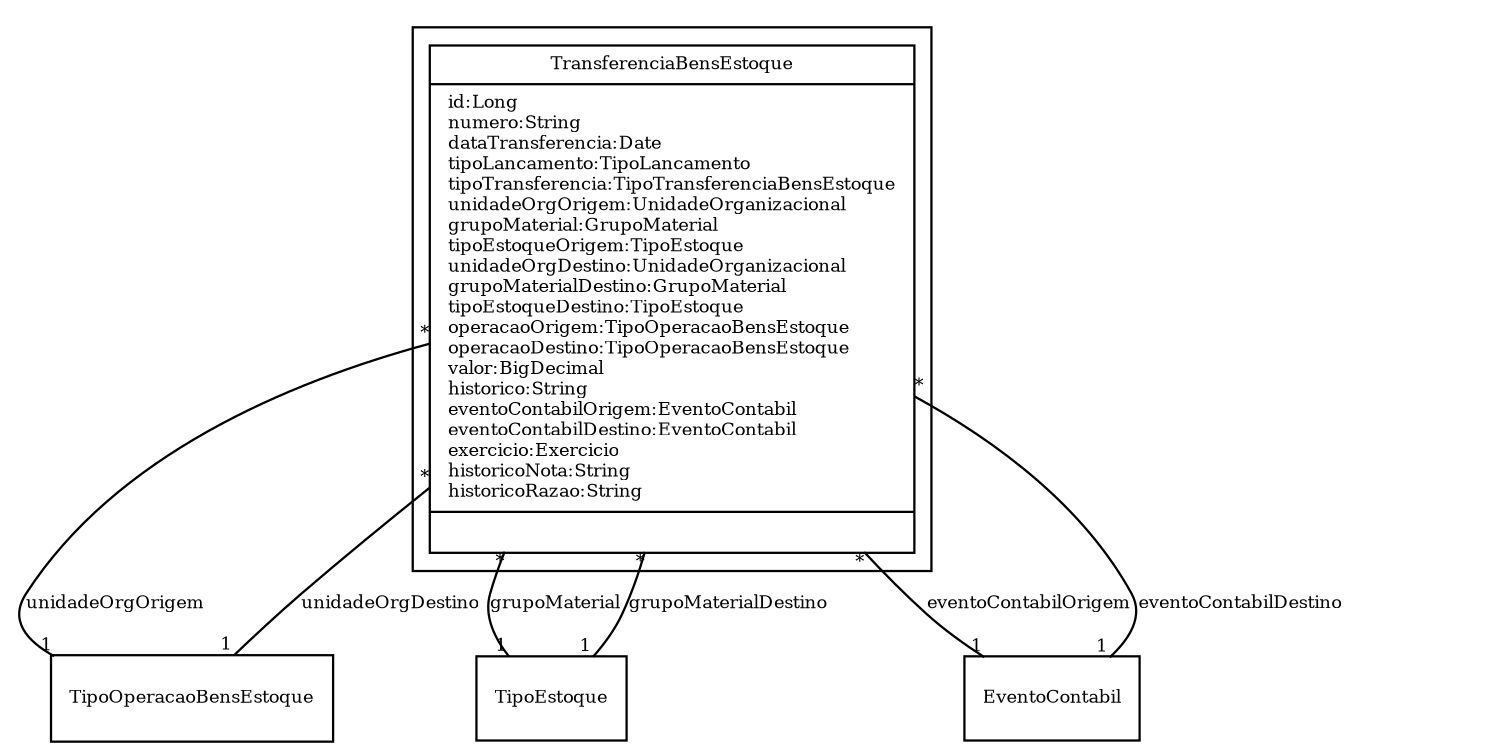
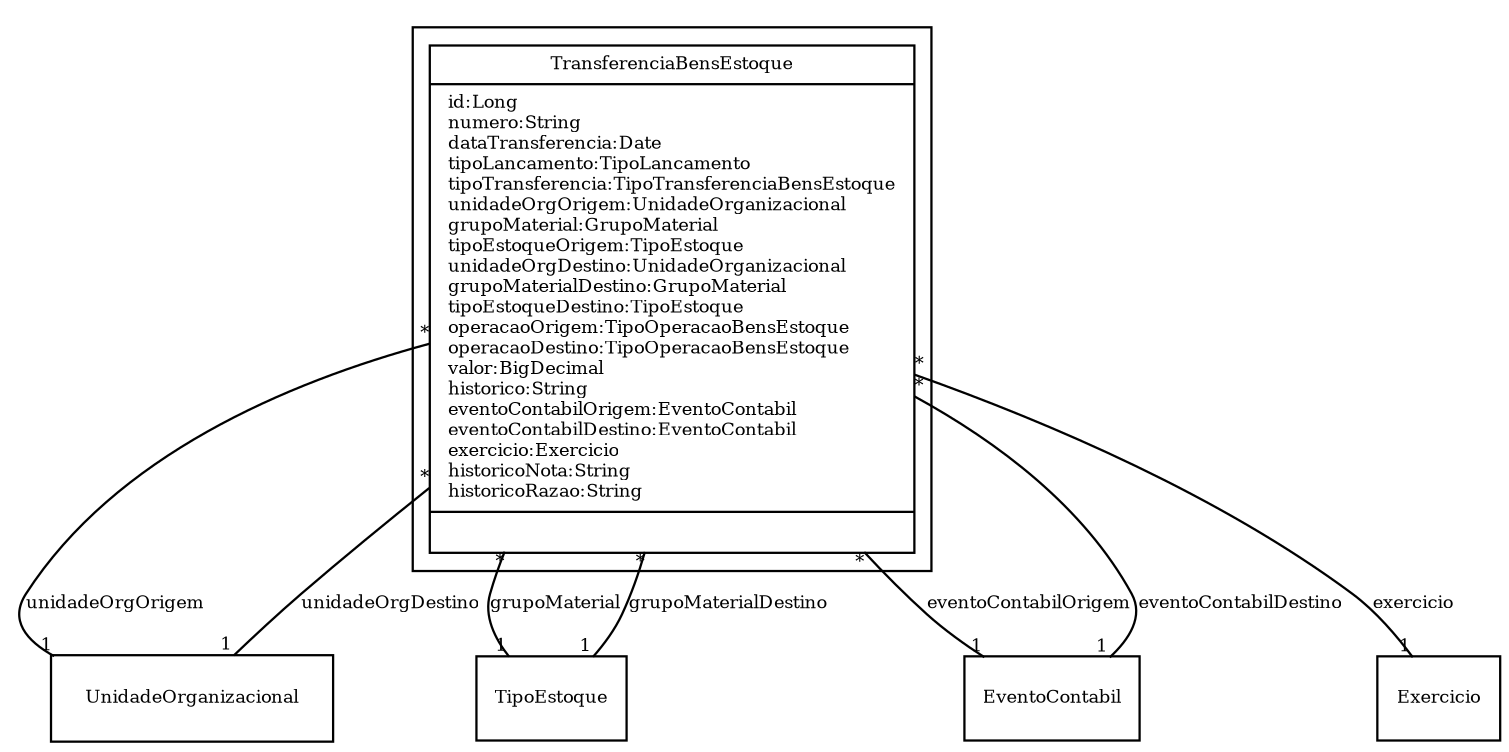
  digraph {
    fontname="Times-Roman"
    fontsize=8
    node [fontname="Times-Roman" fontsize=8 shape=record]
    edge [arrowhead=none fontname="Times-Roman" fontsize=8 headlabel=1 taillabel="*"]
    n1 [label="{TransferenciaBensEstoque|id:Long\lnumero:String\ldataTransferencia:Date\ltipoLancamento:TipoLancamento\ltipoTransferencia:TipoTransferenciaBensEstoque\lunidadeOrgOrigem:UnidadeOrganizacional\lgrupoMaterial:GrupoMaterial\ltipoEstoqueOrigem:TipoEstoque\lunidadeOrgDestino:UnidadeOrganizacional\lgrupoMaterialDestino:GrupoMaterial\ltipoEstoqueDestino:TipoEstoque\loperacaoOrigem:TipoOperacaoBensEstoque\loperacaoDestino:TipoOperacaoBensEstoque\lvalor:BigDecimal\lhistorico:String\leventoContabilOrigem:EventoContabil\leventoContabilDestino:EventoContabil\lexercicio:Exercicio\lhistoricoNota:String\lhistoricoRazao:String\l|\l}"]
-   UnidadeOrganizacional [label=TipoOperacaoBensEstoque]
+   UnidadeOrganizacional
    n3 [label=TipoEstoque]
    EventoContabil
+   Exercicio
    subgraph cluster_1 {
      n1
    }
    n1 -> UnidadeOrganizacional [label=unidadeOrgOrigem]
    n1 -> UnidadeOrganizacional [label=unidadeOrgDestino]
    n1 -> n3 [label=grupoMaterial]
    n1 -> n3 [label=grupoMaterialDestino]
    n1 -> EventoContabil [label=eventoContabilOrigem]
    n1 -> EventoContabil [label=eventoContabilDestino]
+   n1 -> Exercicio [label=exercicio]
  }
